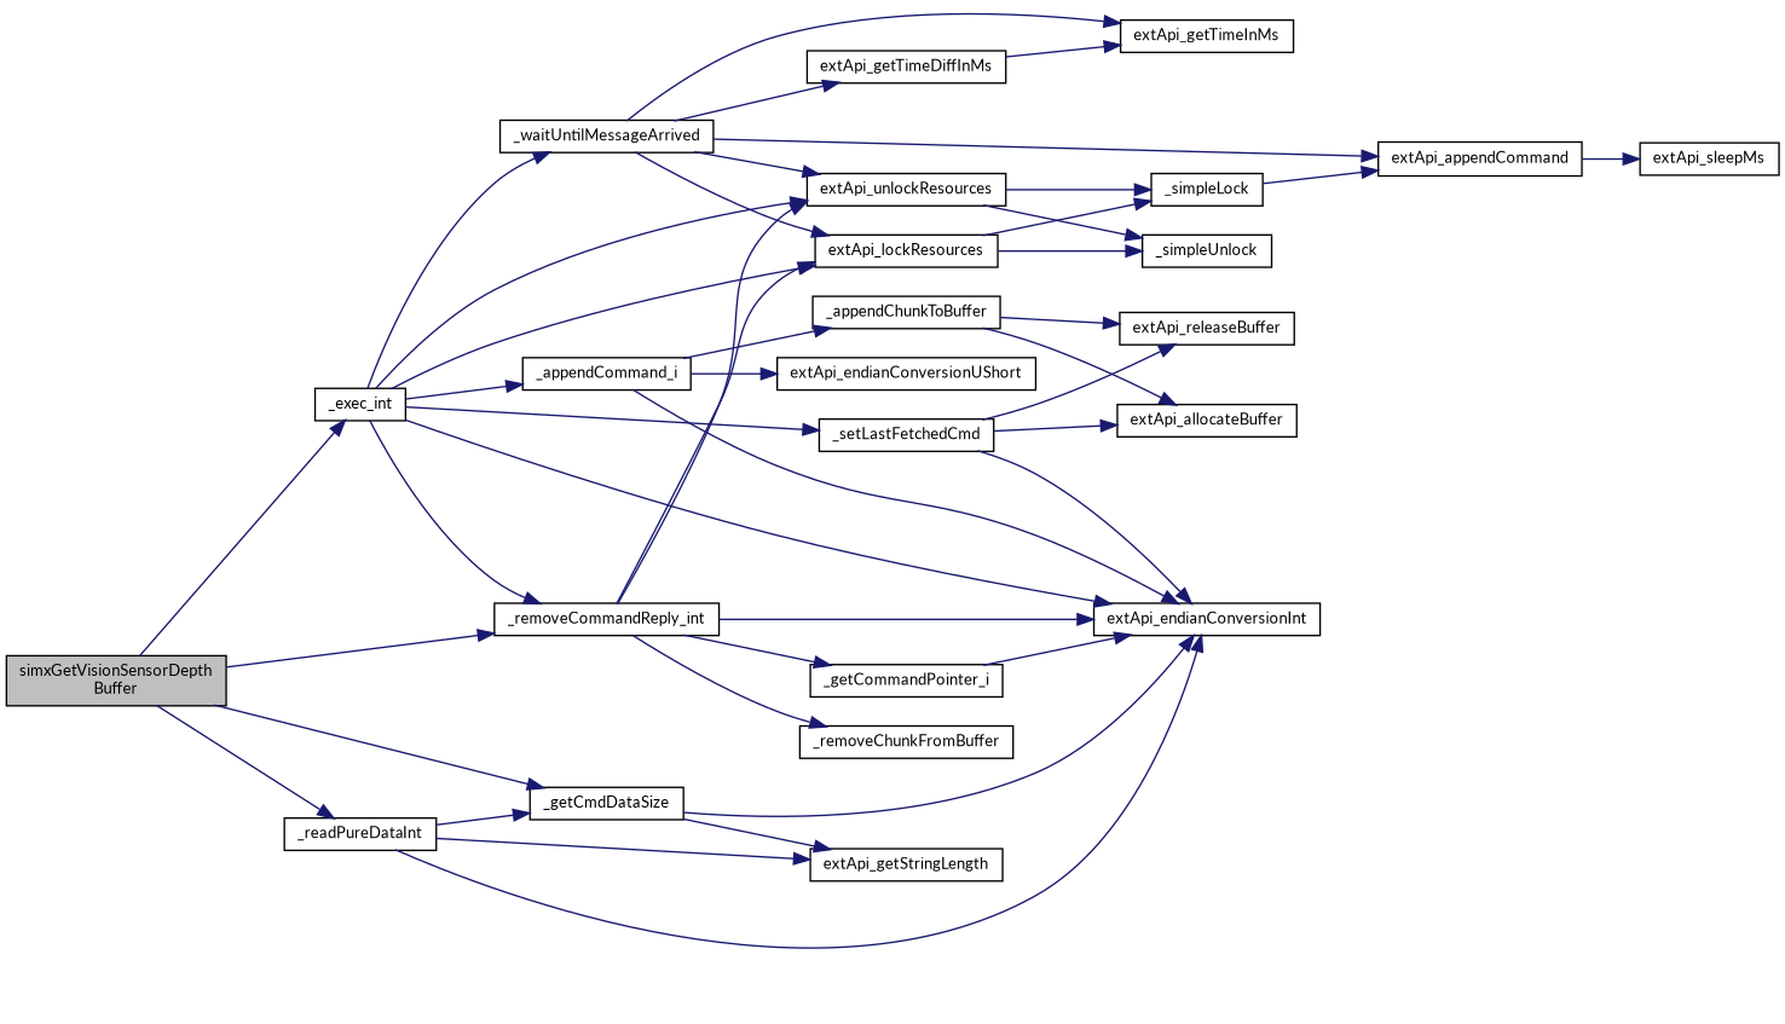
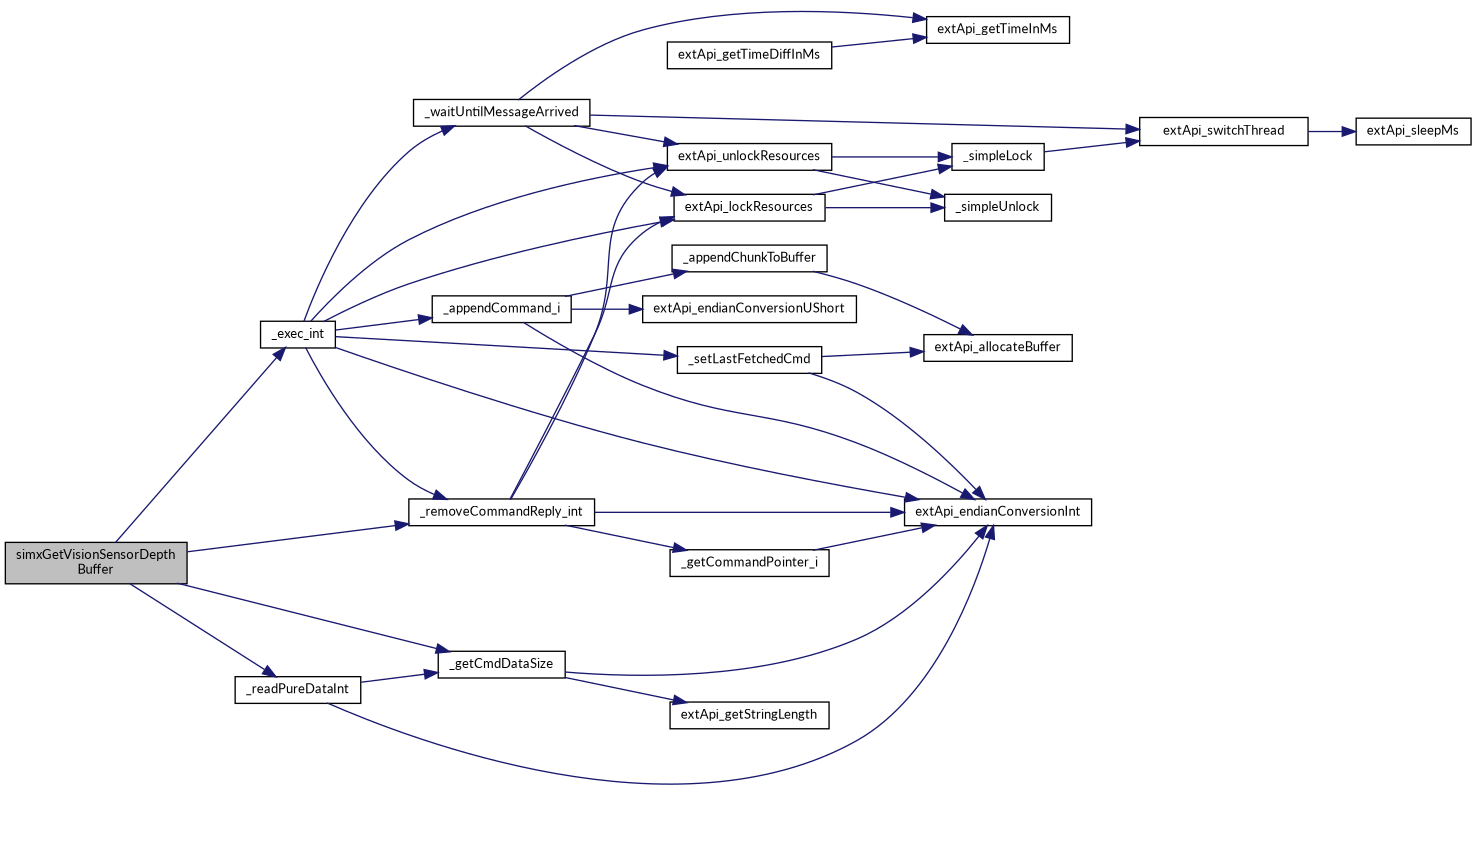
  digraph {
    fontname=Lato
    rankdir=LR
    node [color=black fillcolor=white fontname=Lato fontsize=10 shape=record style=filled]
    edge [color=midnightblue fontname=Lato fontsize=10 labelfontname=Helvetica labelfontsize=10 style=solid]
    n1 [fillcolor=grey75 fontcolor=black height=0.2 label="simxGetVisionSensorDepth\lBuffer" width=0.4]
    n2 [height=0.2 label=_removeCommandReply_int width=0.4]
    n3 [height=0.2 label=_exec_int width=0.4]
    n4 [height=0.2 label=_readPureDataInt width=0.4]
    n5 [height=0.2 label=_getCmdDataSize width=0.4]
    n6 [height=0.2 label=extApi_lockResources width=0.4]
    n7 [height=0.2 label=_getCommandPointer_i width=0.4]
    n8 [height=0.2 label=extApi_endianConversionInt width=0.4]
-   n9 [height=0.2 label=_removeChunkFromBuffer width=0.4]
    n10 [height=0.2 label=extApi_unlockResources width=0.4]
    n11 [height=0.2 label=_appendCommand_i width=0.4]
    n12 [height=0.2 label=_waitUntilMessageArrived width=0.4]
    n13 [height=0.2 label=_setLastFetchedCmd width=0.4]
    n14 [height=0.2 label=extApi_getStringLength width=0.4]
    n15 [height=0.2 label=_simpleLock width=0.4]
    n16 [height=0.2 label=_simpleUnlock width=0.4]
-   n17 [height=0.2 label=extApi_appendCommand width=0.4]
+   n17 [height=0.2 label=extApi_switchThread width=0.4]
    n18 [height=0.2 label=extApi_sleepMs width=0.4]
    n19 [height=0.2 label=extApi_endianConversionUShort width=0.4]
    n20 [height=0.2 label=_appendChunkToBuffer width=0.4]
    n21 [height=0.2 label=extApi_getTimeInMs width=0.4]
    n22 [height=0.2 label=extApi_getTimeDiffInMs width=0.4]
    n23 [height=0.2 label=extApi_allocateBuffer width=0.4]
-   n24 [height=0.2 label=extApi_releaseBuffer width=0.4]
    n1 -> n2
    n1 -> n3
    n1 -> n4
    n1 -> n5
    n2 -> n6
    n2 -> n7
    n2 -> n8
-   n2 -> n9
    n2 -> n10
    n3 -> n2
    n3 -> n6
    n3 -> n8
    n3 -> n10
    n3 -> n11
    n3 -> n12
    n3 -> n13
    n4 -> n5
    n4 -> n8
-   n4 -> n14
    n5 -> n8
    n5 -> n14
    n6 -> n15
    n6 -> n16
    n7 -> n8
    n10 -> n15
    n10 -> n16
    n11 -> n8
    n11 -> n19
    n11 -> n20
    n12 -> n6
    n12 -> n10
    n12 -> n17
    n12 -> n21
-   n12 -> n22
    n13 -> n8
    n13 -> n23
-   n13 -> n24
    n15 -> n17
    n17 -> n18
    n20 -> n23
-   n20 -> n24
    n22 -> n21
  }
